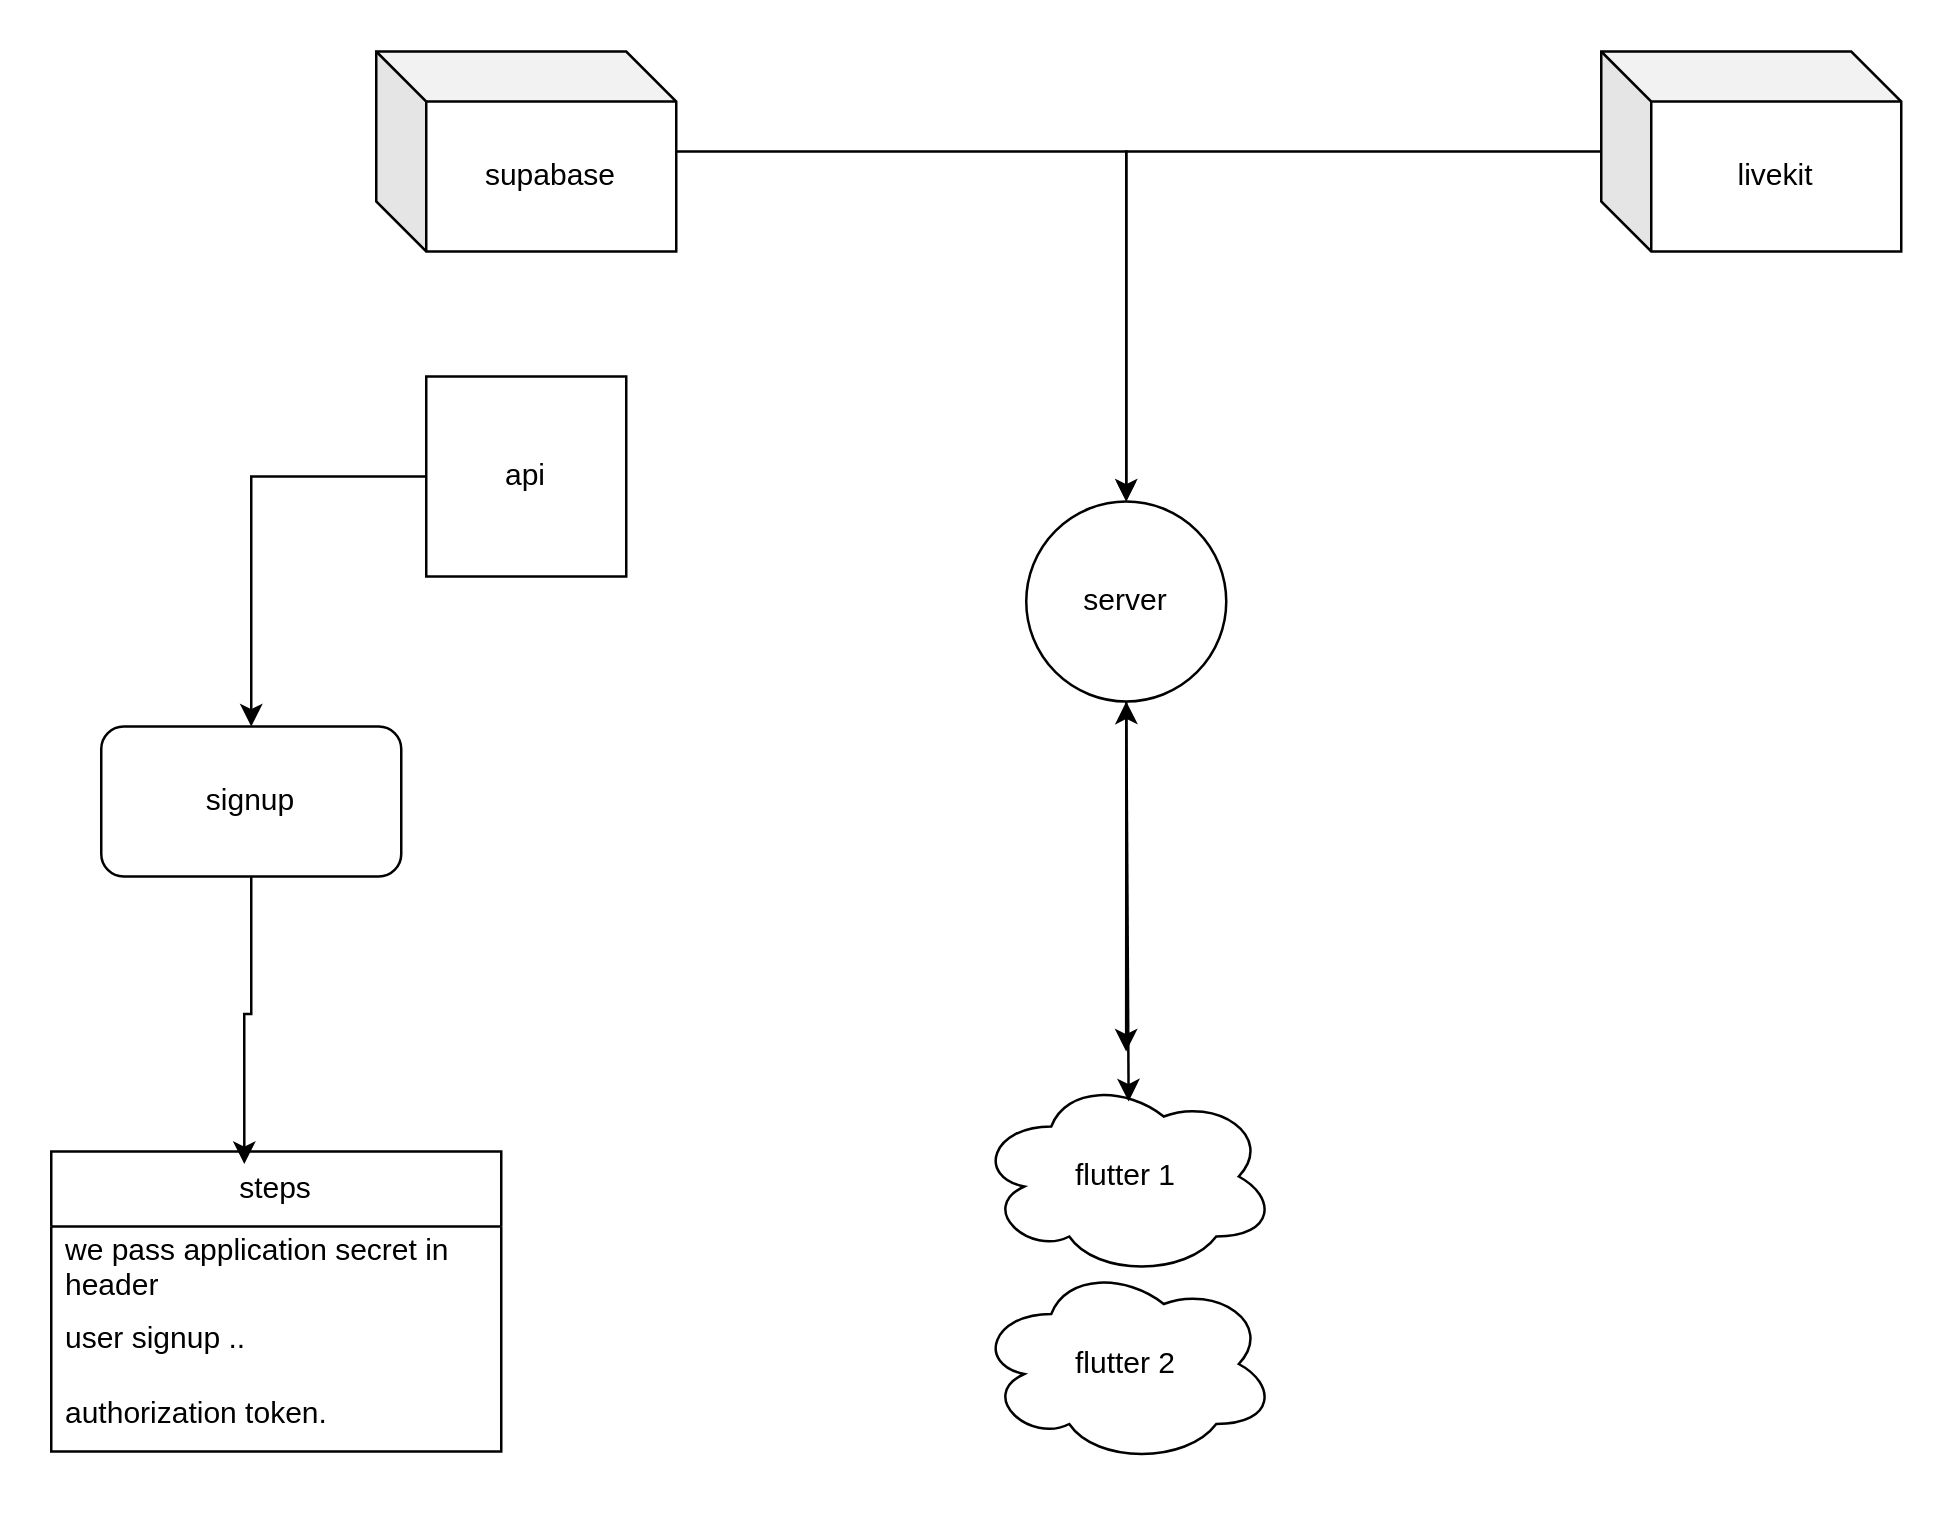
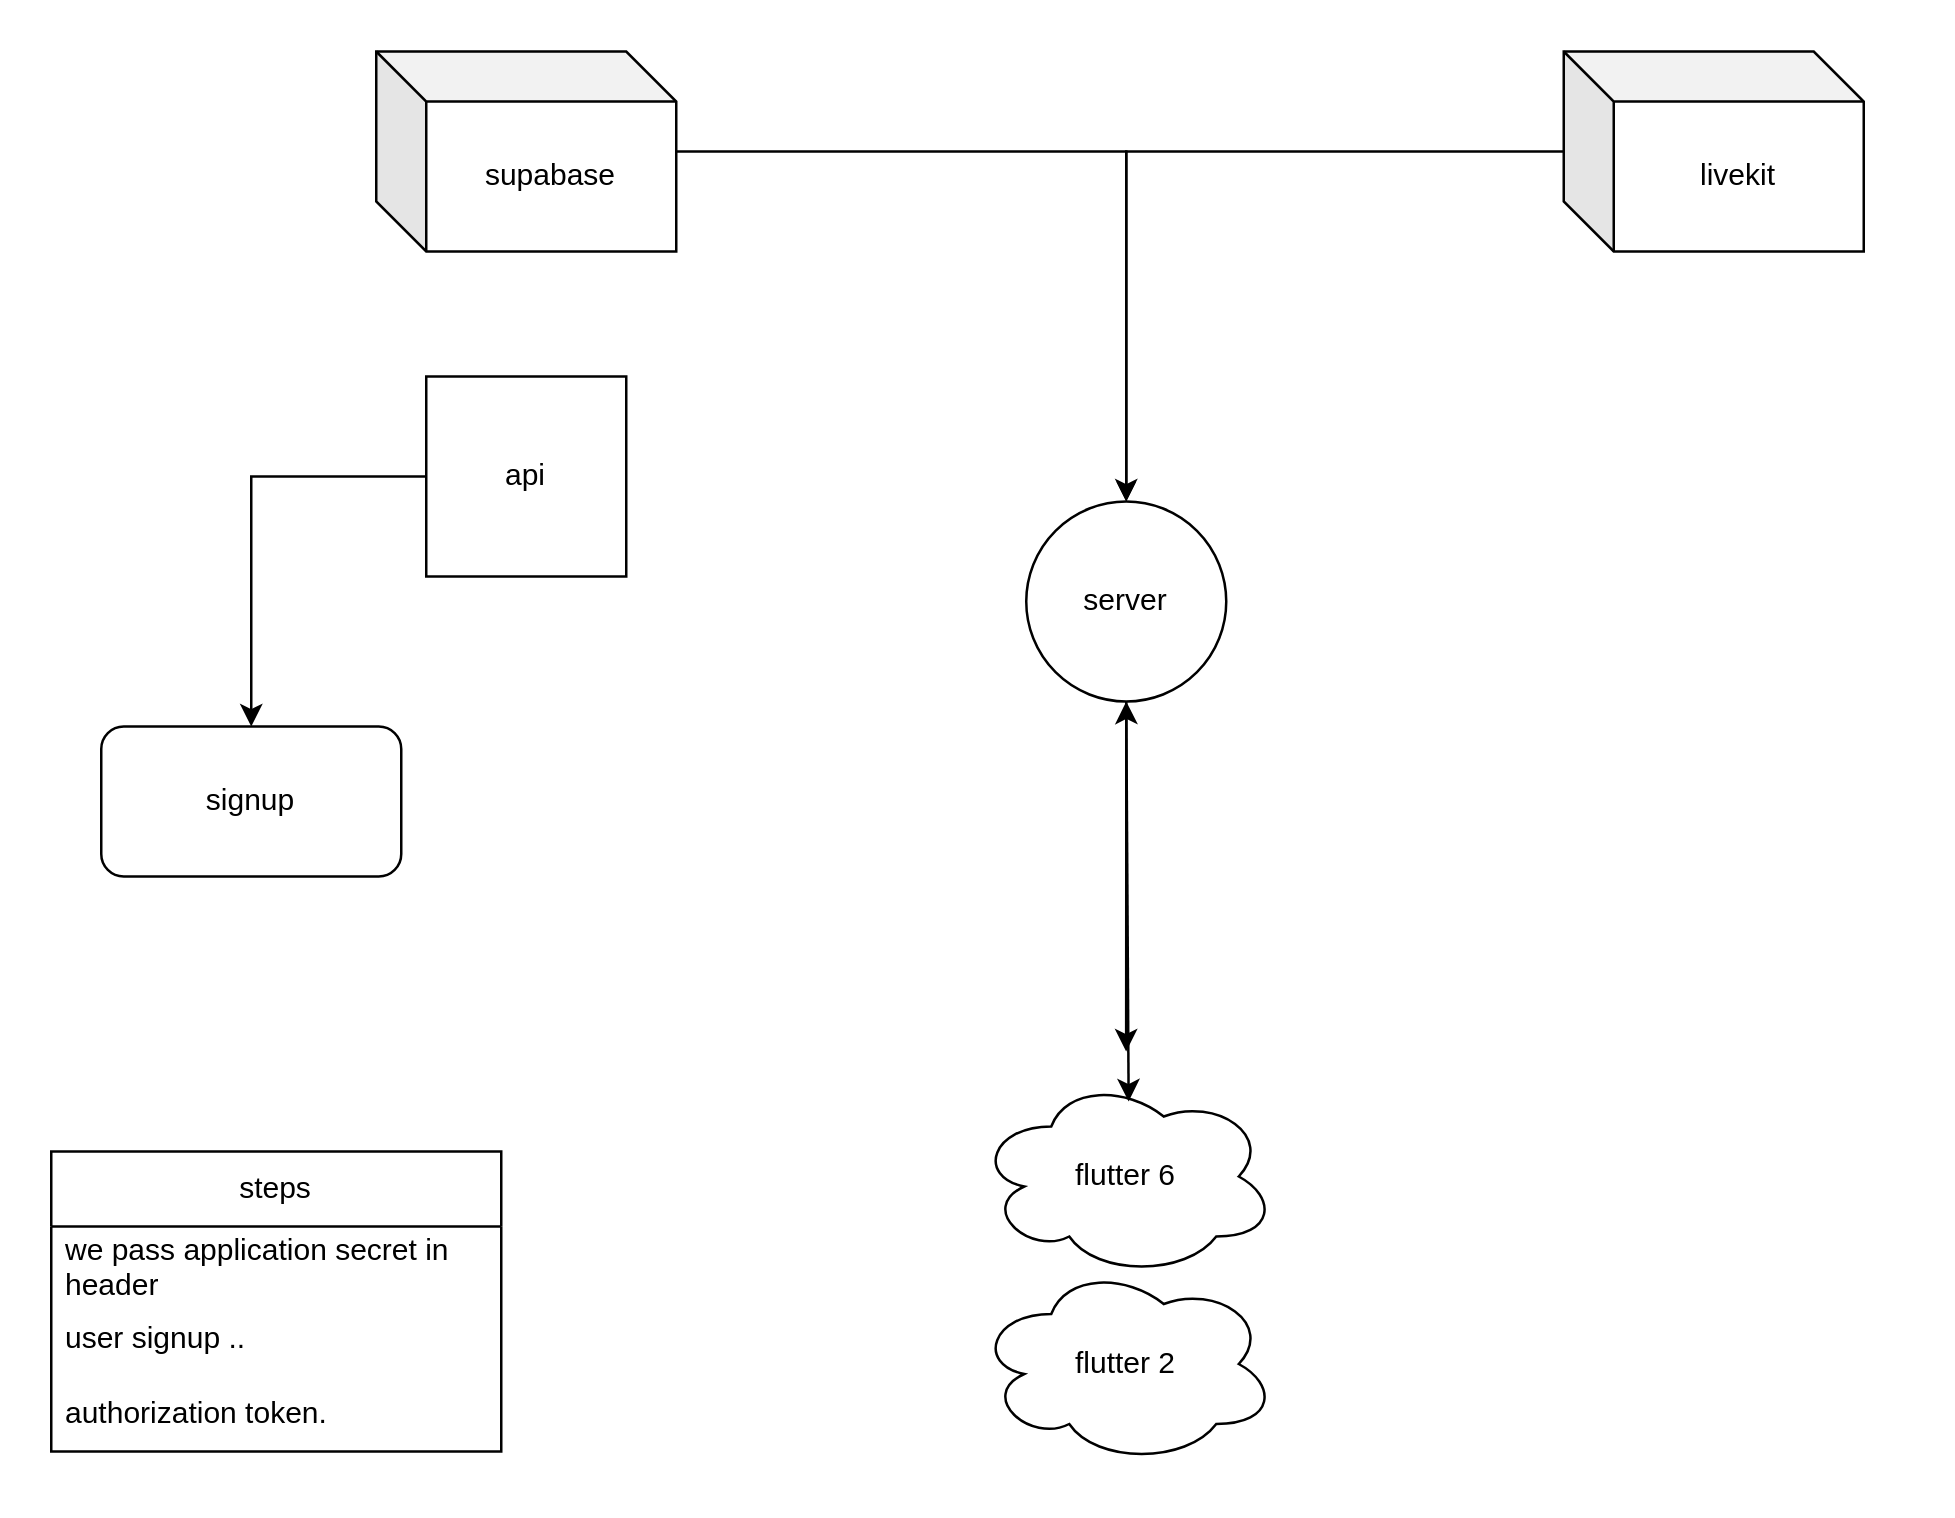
  <mxCell id="0" />
  <mxCell id="1" parent="0" />
  <mxCell id="2" style="edgeStyle=orthogonalEdgeStyle;rounded=0;orthogonalLoop=1;jettySize=auto;html=1;entryX=0.5;entryY=0;entryDx=0;entryDy=0;endArrow=open;" edge="1" parent="1" source="3" target="12"><mxGeometry relative="1" as="geometry" /></mxCell>
  <mxCell id="3" value="supabase" style="shape=cube;whiteSpace=wrap;html=1;boundedLbl=1;backgroundOutline=1;darkOpacity=0.05;darkOpacity2=0.1;" vertex="1" parent="1"><mxGeometry x="150" y="20" width="120" height="80" as="geometry" /></mxCell>
  <mxCell id="4" style="edgeStyle=orthogonalEdgeStyle;rounded=0;orthogonalLoop=1;jettySize=auto;html=1;entryX=0.5;entryY=0;entryDx=0;entryDy=0;" edge="1" parent="1" source="5" target="6"><mxGeometry relative="1" as="geometry" /></mxCell>
  <mxCell id="5" value="api" style="whiteSpace=wrap;html=1;rounded=0;" vertex="1" parent="1"><mxGeometry x="170" y="150" width="80" height="80" as="geometry" /></mxCell>
  <mxCell id="6" value="signup" style="whiteSpace=wrap;html=1;rounded=1;" vertex="1" parent="1"><mxGeometry x="40" y="290" width="120" height="60" as="geometry" /></mxCell>
  <mxCell id="7" value="steps" style="swimlane;fontStyle=0;childLayout=stackLayout;horizontal=1;startSize=30;horizontalStack=0;resizeParent=1;resizeParentMax=0;resizeLast=0;collapsible=1;marginBottom=0;whiteSpace=wrap;html=1;" vertex="1" parent="1"><mxGeometry x="20" y="460" width="180" height="120" as="geometry" /></mxCell>
  <mxCell id="8" value="we pass application secret in header" style="text;strokeColor=none;fillColor=none;align=left;verticalAlign=middle;spacingLeft=4;spacingRight=4;overflow=hidden;points=[[0,0.5],[1,0.5]];portConstraint=eastwest;rotatable=0;whiteSpace=wrap;html=1;" vertex="1" parent="7"><mxGeometry y="30" width="180" height="30" as="geometry" /></mxCell>
  <mxCell id="9" value="user signup .." style="text;strokeColor=none;fillColor=none;align=left;verticalAlign=middle;spacingLeft=4;spacingRight=4;overflow=hidden;points=[[0,0.5],[1,0.5]];portConstraint=eastwest;rotatable=0;whiteSpace=wrap;html=1;" vertex="1" parent="7"><mxGeometry y="60" width="180" height="30" as="geometry" /></mxCell>
  <mxCell id="10" value="authorization token." style="text;strokeColor=none;fillColor=none;align=left;verticalAlign=middle;spacingLeft=4;spacingRight=4;overflow=hidden;points=[[0,0.5],[1,0.5]];portConstraint=eastwest;rotatable=0;whiteSpace=wrap;html=1;" vertex="1" parent="7"><mxGeometry y="90" width="180" height="30" as="geometry" /></mxCell>
- <mxCell id="11" style="edgeStyle=orthogonalEdgeStyle;rounded=0;orthogonalLoop=1;jettySize=auto;html=1;entryX=0.429;entryY=0.042;entryDx=0;entryDy=0;entryPerimeter=0;" edge="1" parent="1" source="6" target="7"><mxGeometry relative="1" as="geometry" /></mxCell>
  <mxCell id="12" value="server" style="ellipse;whiteSpace=wrap;html=1;aspect=fixed;" vertex="1" parent="1"><mxGeometry x="410" y="200" width="80" height="80" as="geometry" /></mxCell>
  <mxCell id="13" style="edgeStyle=orthogonalEdgeStyle;rounded=0;orthogonalLoop=1;jettySize=auto;html=1;" edge="1" parent="1" source="14" target="12"><mxGeometry relative="1" as="geometry" /></mxCell>
- <mxCell id="14" value="livekit" style="shape=cube;whiteSpace=wrap;html=1;boundedLbl=1;backgroundOutline=1;darkOpacity=0.05;darkOpacity2=0.1;" vertex="1" parent="1"><mxGeometry x="640" y="20" width="120" height="80" as="geometry" /></mxCell>
+ <mxCell id="14" value="livekit" style="shape=cube;whiteSpace=wrap;html=1;boundedLbl=1;backgroundOutline=1;darkOpacity=0.05;darkOpacity2=0.1;" vertex="1" parent="1"><mxGeometry x="625" y="20" width="120" height="80" as="geometry" /></mxCell>
  <mxCell id="15" style="edgeStyle=orthogonalEdgeStyle;rounded=0;orthogonalLoop=1;jettySize=auto;html=1;entryX=0.333;entryY=0.25;entryDx=0;entryDy=0;entryPerimeter=0;" edge="1" parent="1" source="12"><mxGeometry relative="1" as="geometry"><mxPoint x="449.96" y="420" as="targetPoint" /></mxGeometry></mxCell>
- <mxCell id="16" value="flutter 1" style="ellipse;shape=cloud;whiteSpace=wrap;html=1;" vertex="1" parent="1"><mxGeometry x="390" y="430" width="120" height="80" as="geometry" /></mxCell>
+ <mxCell id="16" value="flutter 6" style="ellipse;shape=cloud;whiteSpace=wrap;html=1;" vertex="1" parent="1"><mxGeometry x="390" y="430" width="120" height="80" as="geometry" /></mxCell>
  <mxCell id="17" value="" style="endArrow=classic;startArrow=classic;html=1;rounded=0;exitX=0.508;exitY=0.125;exitDx=0;exitDy=0;exitPerimeter=0;" edge="1" parent="1" source="16"><mxGeometry width="50" height="50" relative="1" as="geometry"><mxPoint x="400" y="330" as="sourcePoint" /><mxPoint x="450" y="280" as="targetPoint" /></mxGeometry></mxCell>
  <mxCell id="18" value="flutter 2" style="ellipse;shape=cloud;whiteSpace=wrap;html=1;" vertex="1" parent="1"><mxGeometry x="390" y="505" width="120" height="80" as="geometry" /></mxCell>
